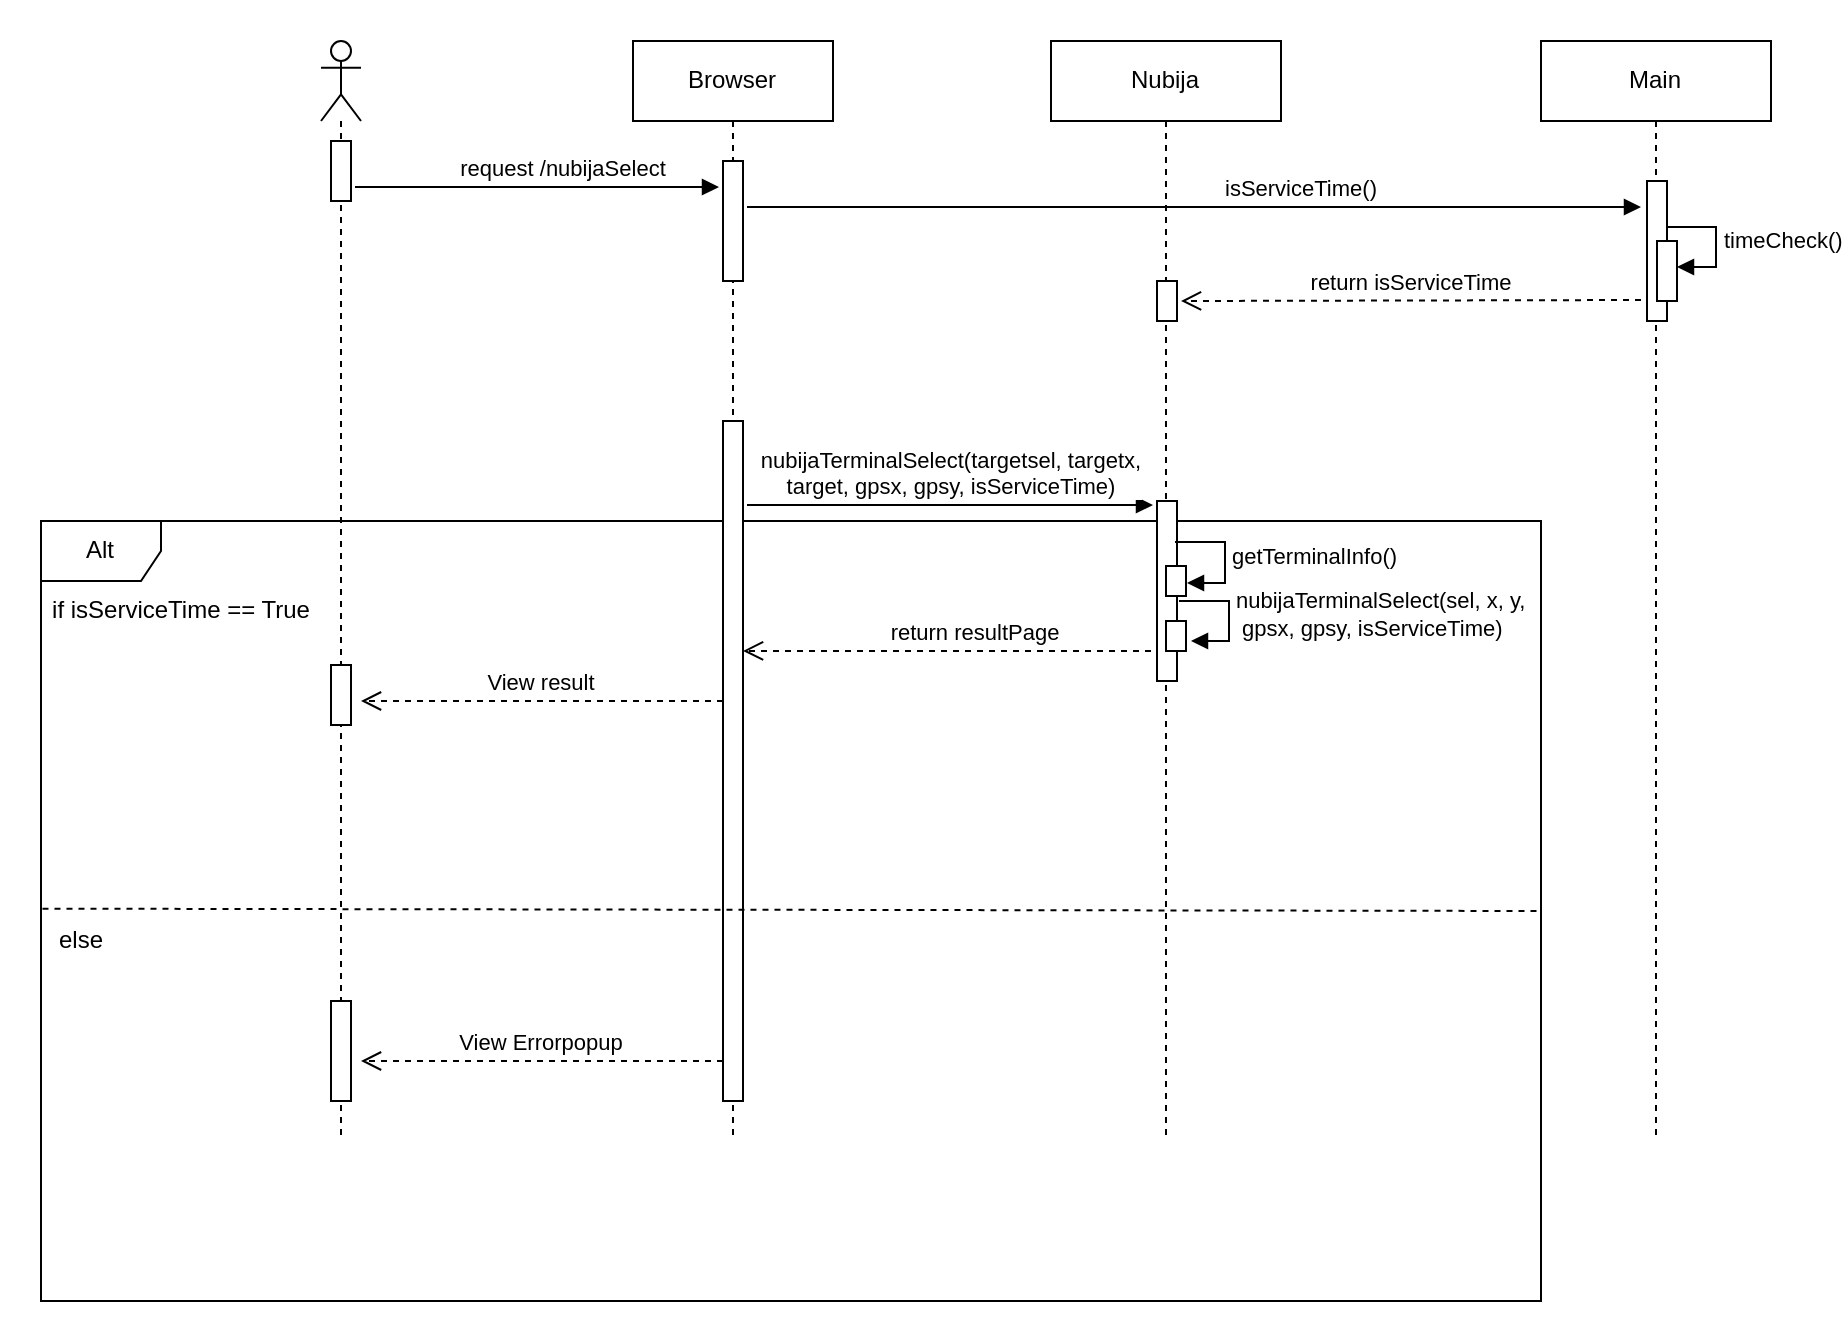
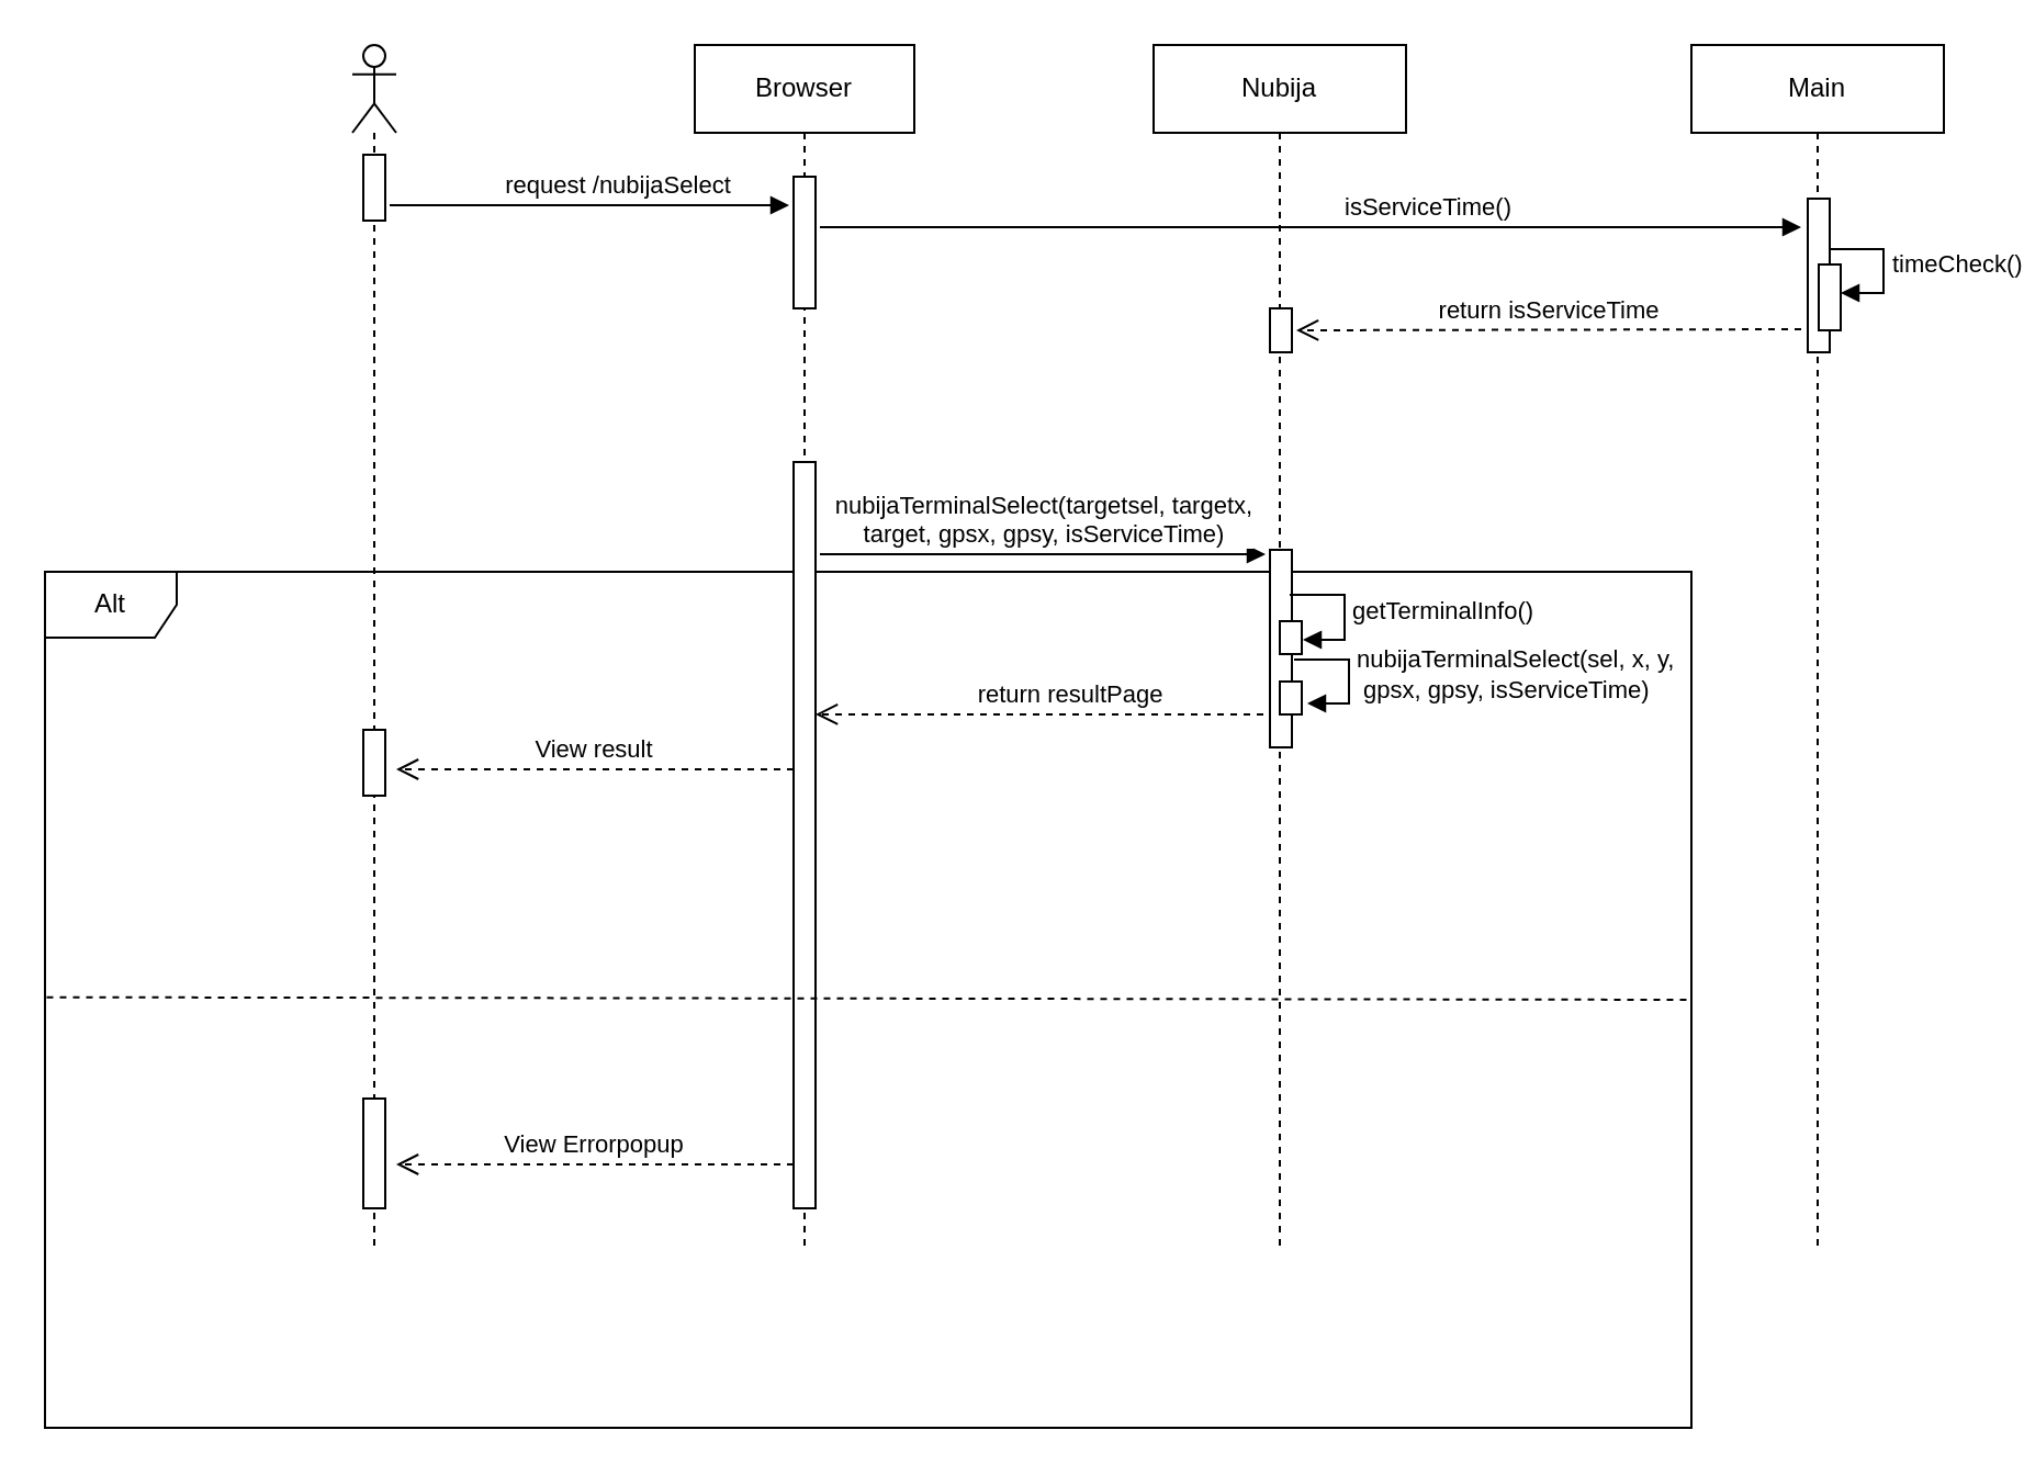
  <mxCell id="0" />
  <mxCell id="1" parent="0" />
  <mxCell id="2" value="Alt" style="shape=umlFrame;whiteSpace=wrap;html=1;" vertex="1" parent="1"><mxGeometry x="20" y="260" width="750" height="390" as="geometry" /></mxCell>
  <mxCell id="3" value="" style="shape=umlLifeline;participant=umlActor;perimeter=lifelinePerimeter;whiteSpace=wrap;html=1;container=1;collapsible=0;recursiveResize=0;verticalAlign=top;spacingTop=36;labelBackgroundColor=#ffffff;outlineConnect=0;" parent="1" vertex="1"><mxGeometry x="160" y="20" width="20" height="550" as="geometry" /></mxCell>
  <mxCell id="4" value="" style="html=1;points=[];perimeter=orthogonalPerimeter;" parent="3" vertex="1"><mxGeometry x="5" y="312" width="10" height="30" as="geometry" /></mxCell>
  <mxCell id="5" value="" style="html=1;points=[];perimeter=orthogonalPerimeter;" vertex="1" parent="3"><mxGeometry x="5" y="480" width="10" height="50" as="geometry" /></mxCell>
  <mxCell id="6" value="request /nubijaSelect" style="html=1;verticalAlign=bottom;endArrow=block;" parent="3" edge="1"><mxGeometry x="0.145" width="80" relative="1" as="geometry"><mxPoint x="17" y="73" as="sourcePoint" /><mxPoint x="199" y="73" as="targetPoint" /><Array as="points" /><mxPoint as="offset" /></mxGeometry></mxCell>
  <mxCell id="7" value="" style="html=1;points=[];perimeter=orthogonalPerimeter;" parent="3" vertex="1"><mxGeometry x="5" y="50" width="10" height="30" as="geometry" /></mxCell>
  <mxCell id="8" value="Nubija" style="shape=umlLifeline;perimeter=lifelinePerimeter;whiteSpace=wrap;html=1;container=1;collapsible=0;recursiveResize=0;outlineConnect=0;" parent="1" vertex="1"><mxGeometry x="525" y="20" width="115" height="550" as="geometry" /></mxCell>
  <mxCell id="9" value="nubijaTerminalSelect(targetsel, targetx,&lt;br&gt;target, gpsx, gpsy, isServiceTime)" style="html=1;verticalAlign=bottom;endArrow=block;" parent="8" edge="1"><mxGeometry width="80" relative="1" as="geometry"><mxPoint x="-152" y="232" as="sourcePoint" /><mxPoint x="51" y="232" as="targetPoint" /></mxGeometry></mxCell>
  <mxCell id="10" value="" style="html=1;points=[];perimeter=orthogonalPerimeter;" parent="8" vertex="1"><mxGeometry x="53" y="230" width="10" height="90" as="geometry" /></mxCell>
  <mxCell id="11" value="" style="html=1;points=[];perimeter=orthogonalPerimeter;" parent="8" vertex="1"><mxGeometry x="57.5" y="262.5" width="10" height="15" as="geometry" /></mxCell>
  <mxCell id="12" value="getTerminalInfo()" style="edgeStyle=orthogonalEdgeStyle;html=1;align=left;spacingLeft=2;endArrow=block;rounded=0;entryX=1;entryY=0;" parent="8" edge="1"><mxGeometry relative="1" as="geometry"><mxPoint x="62" y="250.5" as="sourcePoint" /><Array as="points"><mxPoint x="87" y="250.5" /></Array><mxPoint x="68" y="271" as="targetPoint" /></mxGeometry></mxCell>
  <mxCell id="13" value="" style="html=1;points=[];perimeter=orthogonalPerimeter;" parent="8" vertex="1"><mxGeometry x="57.5" y="290" width="10" height="15" as="geometry" /></mxCell>
  <mxCell id="14" value="" style="html=1;points=[];perimeter=orthogonalPerimeter;" vertex="1" parent="8"><mxGeometry x="53" y="120" width="10" height="20" as="geometry" /></mxCell>
  <mxCell id="15" value="Browser" style="shape=umlLifeline;perimeter=lifelinePerimeter;whiteSpace=wrap;html=1;container=1;collapsible=0;recursiveResize=0;outlineConnect=0;" parent="1" vertex="1"><mxGeometry x="316" y="20" width="100" height="550" as="geometry" /></mxCell>
  <mxCell id="16" value="" style="html=1;points=[];perimeter=orthogonalPerimeter;" parent="15" vertex="1"><mxGeometry x="45" y="190" width="10" height="340" as="geometry" /></mxCell>
  <mxCell id="17" value="" style="html=1;points=[];perimeter=orthogonalPerimeter;" vertex="1" parent="15"><mxGeometry x="45" y="60" width="10" height="60" as="geometry" /></mxCell>
  <mxCell id="18" value="View result" style="html=1;verticalAlign=bottom;endArrow=open;dashed=1;endSize=8;" parent="1" edge="1"><mxGeometry relative="1" as="geometry"><mxPoint x="361" y="350" as="sourcePoint" /><mxPoint x="180" y="350" as="targetPoint" /></mxGeometry></mxCell>
  <mxCell id="19" value="return resultPage" style="html=1;verticalAlign=bottom;endArrow=open;dashed=1;endSize=8;exitX=-0.3;exitY=0.833;exitDx=0;exitDy=0;exitPerimeter=0;" parent="1" source="10" target="16" edge="1"><mxGeometry x="-0.142" relative="1" as="geometry"><mxPoint x="559" y="300" as="sourcePoint" /><mxPoint x="371" y="300" as="targetPoint" /><Array as="points" /><mxPoint as="offset" /></mxGeometry></mxCell>
  <mxCell id="20" value="nubijaTerminalSelect(sel, x, y,&lt;br&gt;&amp;nbsp;gpsx, gpsy, isServiceTime)" style="edgeStyle=orthogonalEdgeStyle;html=1;align=left;spacingLeft=2;endArrow=block;rounded=0;entryX=1;entryY=0;" parent="1" edge="1"><mxGeometry relative="1" as="geometry"><mxPoint x="589" y="300" as="sourcePoint" /><Array as="points"><mxPoint x="614" y="299.5" /></Array><mxPoint x="595" y="320" as="targetPoint" /></mxGeometry></mxCell>
- <mxCell id="21" value="if isServiceTime == True" style="text;html=1;align=center;verticalAlign=middle;resizable=0;points=[];;autosize=1;" vertex="1" parent="1"><mxGeometry x="20" y="295" width="140" height="20" as="geometry" /></mxCell>
- <mxCell id="22" value="else" style="text;html=1;align=center;verticalAlign=middle;resizable=0;points=[];;autosize=1;" vertex="1" parent="1"><mxGeometry x="20" y="460" width="40" height="20" as="geometry" /></mxCell>
  <mxCell id="23" value="" style="endArrow=none;dashed=1;html=1;entryX=1;entryY=0.5;entryDx=0;entryDy=0;entryPerimeter=0;exitX=0.001;exitY=0.497;exitDx=0;exitDy=0;exitPerimeter=0;" edge="1" parent="1" source="2" target="2"><mxGeometry width="50" height="50" relative="1" as="geometry"><mxPoint x="20" y="405" as="sourcePoint" /><mxPoint x="70" y="355" as="targetPoint" /></mxGeometry></mxCell>
  <mxCell id="24" value="Main" style="shape=umlLifeline;perimeter=lifelinePerimeter;whiteSpace=wrap;html=1;container=1;collapsible=0;recursiveResize=0;outlineConnect=0;" vertex="1" parent="1"><mxGeometry x="770" y="20" width="115" height="550" as="geometry" /></mxCell>
  <mxCell id="25" value="" style="html=1;points=[];perimeter=orthogonalPerimeter;" vertex="1" parent="24"><mxGeometry x="53" y="70" width="10" height="70" as="geometry" /></mxCell>
  <mxCell id="26" value="isServiceTime()" style="html=1;verticalAlign=bottom;endArrow=block;" edge="1" parent="1"><mxGeometry x="0.239" width="80" relative="1" as="geometry"><mxPoint x="373" y="103" as="sourcePoint" /><mxPoint x="820" y="103" as="targetPoint" /><mxPoint as="offset" /></mxGeometry></mxCell>
  <mxCell id="27" value="" style="html=1;points=[];perimeter=orthogonalPerimeter;" vertex="1" parent="1"><mxGeometry x="828" y="120" width="10" height="30" as="geometry" /></mxCell>
  <mxCell id="28" value="timeCheck()" style="edgeStyle=orthogonalEdgeStyle;html=1;align=left;spacingLeft=2;endArrow=block;rounded=0;entryX=1;entryY=0;" edge="1" parent="1"><mxGeometry relative="1" as="geometry"><mxPoint x="832.5" y="113" as="sourcePoint" /><Array as="points"><mxPoint x="857.5" y="113" /></Array><mxPoint x="838" y="133" as="targetPoint" /></mxGeometry></mxCell>
  <mxCell id="29" value="return isServiceTime" style="html=1;verticalAlign=bottom;endArrow=open;dashed=1;endSize=8;" edge="1" parent="1"><mxGeometry relative="1" as="geometry"><mxPoint x="820" y="149.5" as="sourcePoint" /><mxPoint x="590" y="150" as="targetPoint" /></mxGeometry></mxCell>
  <mxCell id="30" value="View Errorpopup" style="html=1;verticalAlign=bottom;endArrow=open;dashed=1;endSize=8;" edge="1" parent="1"><mxGeometry relative="1" as="geometry"><mxPoint x="361" y="530" as="sourcePoint" /><mxPoint x="180" y="530" as="targetPoint" /></mxGeometry></mxCell>
